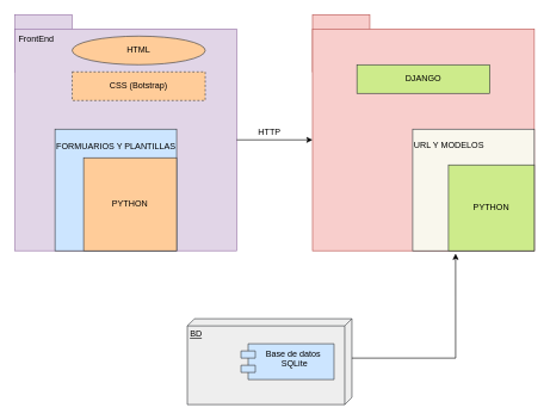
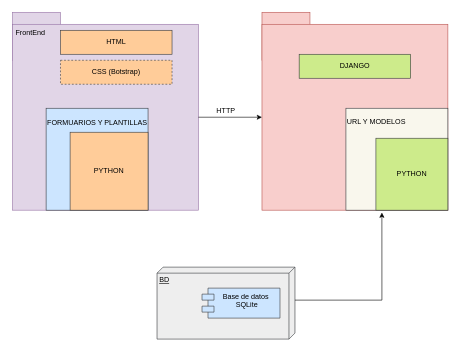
  <mxCell id="0" />
  <mxCell id="1" parent="0" />
  <mxCell id="2" value="" style="whiteSpace=wrap;html=1;aspect=fixed;fillColor=#f8cecc;strokeColor=#b85450;" parent="1" vertex="1"><mxGeometry x="436" y="20" width="80" height="80" as="geometry" /></mxCell>
  <mxCell id="3" value="" style="whiteSpace=wrap;html=1;aspect=fixed;fillColor=#e1d5e7;strokeColor=#9673a6;" parent="1" vertex="1"><mxGeometry x="20" y="20" width="80" height="80" as="geometry" /></mxCell>
  <mxCell id="4" value="" style="whiteSpace=wrap;html=1;aspect=fixed;fillColor=#e1d5e7;strokeColor=#9673a6;" parent="1" vertex="1"><mxGeometry x="20" y="40" width="310" height="310" as="geometry" /></mxCell>
  <mxCell id="5" value="" style="whiteSpace=wrap;html=1;aspect=fixed;fillColor=#f8cecc;strokeColor=#b85450;" parent="1" vertex="1"><mxGeometry x="436" y="40" width="310" height="310" as="geometry" /></mxCell>
  <mxCell id="6" value="&lt;font style=&quot;vertical-align: inherit;&quot;&gt;&lt;font style=&quot;vertical-align: inherit;&quot;&gt;FORMUARIOS Y PLANTILLAS&lt;/font&gt;&lt;/font&gt;" style="whiteSpace=wrap;html=1;aspect=fixed;fillColor=#cce5ff;strokeColor=#36393d;align=left;spacingTop=-120;" parent="1" vertex="1"><mxGeometry x="76" y="180" width="170" height="170" as="geometry" /></mxCell>
  <mxCell id="7" value="BD" style="verticalAlign=top;align=left;spacingTop=8;spacingLeft=2;spacingRight=12;shape=cube;size=10;direction=south;fontStyle=4;html=1;whiteSpace=wrap;fillColor=#eeeeee;strokeColor=#36393d;" parent="1" vertex="1"><mxGeometry x="261" y="445" width="230" height="120" as="geometry" /></mxCell>
  <mxCell id="8" value="Base de datos&amp;nbsp;&lt;div&gt;SQLite&lt;/div&gt;" style="shape=module;align=left;spacingLeft=20;align=center;verticalAlign=top;whiteSpace=wrap;html=1;fillColor=#cce5ff;strokeColor=#36393d;" parent="1" vertex="1"><mxGeometry x="336" y="480" width="130" height="50" as="geometry" /></mxCell>
- <mxCell id="9" value="HTML" style="ellipse;whiteSpace=wrap;html=1;fillColor=#ffcc99;strokeColor=#36393d;" parent="1" vertex="1"><mxGeometry x="100" y="50" width="186" height="40" as="geometry" /></mxCell>
+ <mxCell id="9" value="HTML" style="rounded=0;whiteSpace=wrap;html=1;fillColor=#ffcc99;strokeColor=#36393d;" parent="1" vertex="1"><mxGeometry x="100" y="50" width="186" height="40" as="geometry" /></mxCell>
  <mxCell id="10" value="CSS (Botstrap)" style="rounded=0;whiteSpace=wrap;html=1;fillColor=#ffcc99;strokeColor=#36393d;dashed=1;" parent="1" vertex="1"><mxGeometry x="100" y="100" width="186" height="40" as="geometry" /></mxCell>
  <mxCell id="11" value="PYTHON" style="whiteSpace=wrap;html=1;aspect=fixed;fillColor=#ffcc99;strokeColor=#36393d;" parent="1" vertex="1"><mxGeometry x="116" y="220" width="130" height="130" as="geometry" /></mxCell>
  <mxCell id="12" value="FrontEnd" style="text;html=1;align=center;verticalAlign=middle;whiteSpace=wrap;rounded=0;" parent="1" vertex="1"><mxGeometry x="20" y="40" width="60" height="30" as="geometry" /></mxCell>
  <mxCell id="13" value="" style="endArrow=classic;html=1;rounded=0;entryX=0;entryY=0.5;entryDx=0;entryDy=0;exitX=1;exitY=0.5;exitDx=0;exitDy=0;" parent="1" source="4" target="5" edge="1"><mxGeometry width="50" height="50" relative="1" as="geometry"><mxPoint x="336" y="195" as="sourcePoint" /><mxPoint x="386" y="170" as="targetPoint" /></mxGeometry></mxCell>
  <mxCell id="14" value="HTTP" style="text;html=1;align=center;verticalAlign=middle;whiteSpace=wrap;rounded=0;" parent="1" vertex="1"><mxGeometry x="346" y="170" width="60" height="30" as="geometry" /></mxCell>
  <mxCell id="15" value="URL Y MODELOS" style="whiteSpace=wrap;html=1;aspect=fixed;align=left;spacingTop=-125;fillColor=#f9f7ed;strokeColor=#36393d;" parent="1" vertex="1"><mxGeometry x="576" y="180" width="170" height="170" as="geometry" /></mxCell>
  <mxCell id="16" value="DJANGO" style="rounded=0;whiteSpace=wrap;html=1;fillColor=#cdeb8b;strokeColor=#36393d;" parent="1" vertex="1"><mxGeometry x="498" y="90" width="186" height="40" as="geometry" /></mxCell>
  <mxCell id="17" value="PYTHON" style="whiteSpace=wrap;html=1;aspect=fixed;fillColor=#cdeb8b;strokeColor=#36393d;" parent="1" vertex="1"><mxGeometry x="626" y="230" width="120" height="120" as="geometry" /></mxCell>
  <mxCell id="18" value="" style="endArrow=classic;html=1;rounded=0;entryX=0.083;entryY=1.033;entryDx=0;entryDy=0;entryPerimeter=0;exitX=0;exitY=0;exitDx=55;exitDy=0;exitPerimeter=0;" parent="1" source="7" target="17" edge="1"><mxGeometry width="50" height="50" relative="1" as="geometry"><mxPoint x="626" y="470" as="sourcePoint" /><mxPoint x="676" y="420" as="targetPoint" /><Array as="points"><mxPoint x="636" y="500" /></Array></mxGeometry></mxCell>
